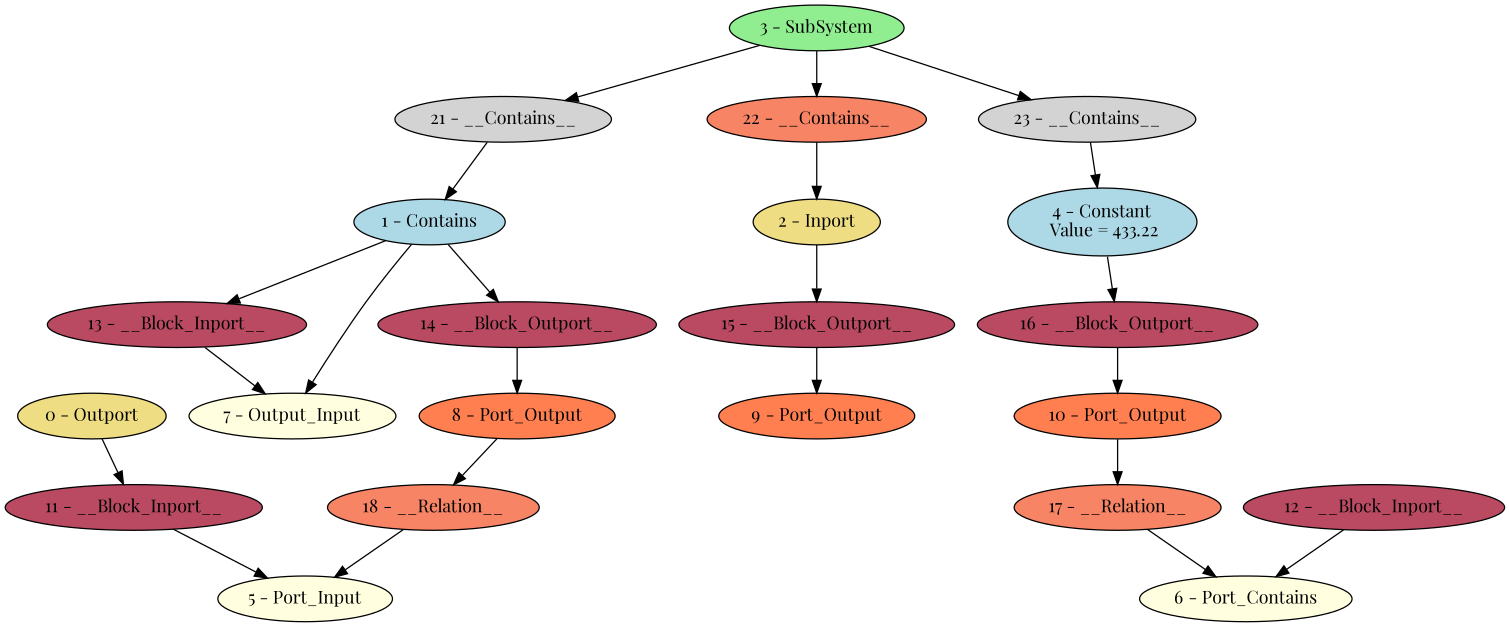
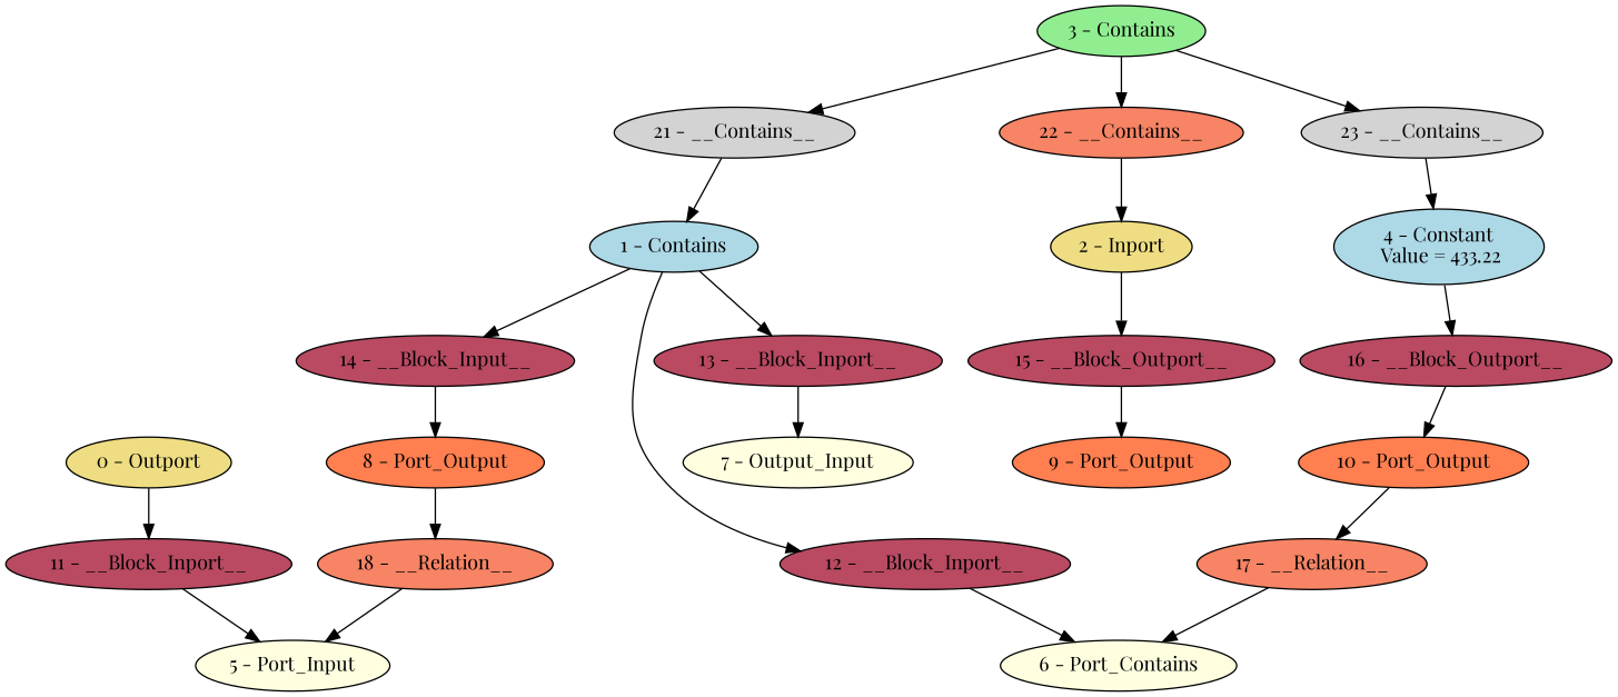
  digraph {
    fontname="Playfair Display"
    node [fillcolor="#b94a62" fontname="Playfair Display" style=filled]
    edge [fontname="Playfair Display"]
    "0 - Outport" [fillcolor=lightgoldenrod]
    "11 - __Block_Inport__"
    "5 - Port_Input" [fillcolor=lightyellow]
    n4 [fillcolor=lightblue label="1 - Contains"]
    "12 - __Block_Inport__"
    "13 - __Block_Inport__"
-   "14 - __Block_Outport__"
+   "14 - __Block_Outport__" [label="14 - __Block_Input__"]
    n8 [fillcolor=lightyellow label="6 - Port_Contains"]
    n9 [fillcolor=lightyellow label="7 - Output_Input"]
    "8 - Port_Output" [fillcolor=coral]
    "2 - Inport" [fillcolor=lightgoldenrod]
    "15 - __Block_Outport__"
    "9 - Port_Output" [fillcolor=coral]
-   "3 - SubSystem" [fillcolor=lightgreen]
+   "3 - SubSystem" [fillcolor=lightgreen label="3 - Contains"]
    "21 - __Contains__" [fillcolor=lightgray]
    "22 - __Contains__" [fillcolor="#f78465"]
    "23 - __Contains__" [fillcolor=lightgray]
    "4 - Constant\n Value = 433.22" [fillcolor=lightblue]
    "16 - __Block_Outport__"
    "10 - Port_Output" [fillcolor=coral]
    "18 - __Relation__" [fillcolor="#f78465"]
    "17 - __Relation__" [fillcolor="#f78465"]
    "0 - Outport" -> "11 - __Block_Inport__"
    "11 - __Block_Inport__" -> "5 - Port_Input"
-   n4 -> n9
+   n4 -> "12 - __Block_Inport__"
    n4 -> "13 - __Block_Inport__"
    n4 -> "14 - __Block_Outport__"
    "12 - __Block_Inport__" -> n8
    "13 - __Block_Inport__" -> n9
    "14 - __Block_Outport__" -> "8 - Port_Output"
    "8 - Port_Output" -> "18 - __Relation__"
    "2 - Inport" -> "15 - __Block_Outport__"
    "15 - __Block_Outport__" -> "9 - Port_Output"
    "3 - SubSystem" -> "21 - __Contains__"
    "3 - SubSystem" -> "22 - __Contains__"
    "3 - SubSystem" -> "23 - __Contains__"
    "21 - __Contains__" -> n4
    "22 - __Contains__" -> "2 - Inport"
    "23 - __Contains__" -> "4 - Constant\n Value = 433.22"
    "4 - Constant\n Value = 433.22" -> "16 - __Block_Outport__"
    "16 - __Block_Outport__" -> "10 - Port_Output"
    "10 - Port_Output" -> "17 - __Relation__"
    "18 - __Relation__" -> "5 - Port_Input"
    "17 - __Relation__" -> n8
  }
